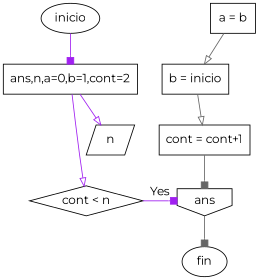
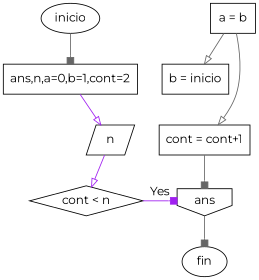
  digraph {
    fontname=Montserrat
    node [fontname=Montserrat shape=box]
    edge [arrowhead=box color=purple fontname=Montserrat]
    n1 [label="cont < n" shape=diamond]
    n2 [label=ans shape=invhouse]
    n3 [label=fin shape=ellipse]
    n4 [label=inicio shape=ellipse]
    n5 [label="ans,n,a=0,b=1,cont=2"]
    n6 [label=n shape=parallelogram]
    n7 [label="a = b"]
    n8 [label="b = inicio"]
    n9 [label="cont = cont+1"]
    subgraph sub_1 {
      rank=same
      n1
      n2
    }
    n1 -> n2 [label=Yes]
    n2 -> n3 [color=gray40]
-   n4 -> n5
+   n4 -> n5 [color=gray40]
    n5 -> n6 [arrowhead=onormal]
-   n5 -> n1 [arrowhead=onormal]
+   n6 -> n1 [arrowhead=onormal]
    n7 -> n8 [arrowhead=onormal color=gray40]
-   n8 -> n9 [arrowhead=onormal color=gray40]
+   n7 -> n9 [arrowhead=onormal color=gray40]
    n9 -> n2 [color=gray40]
  }
